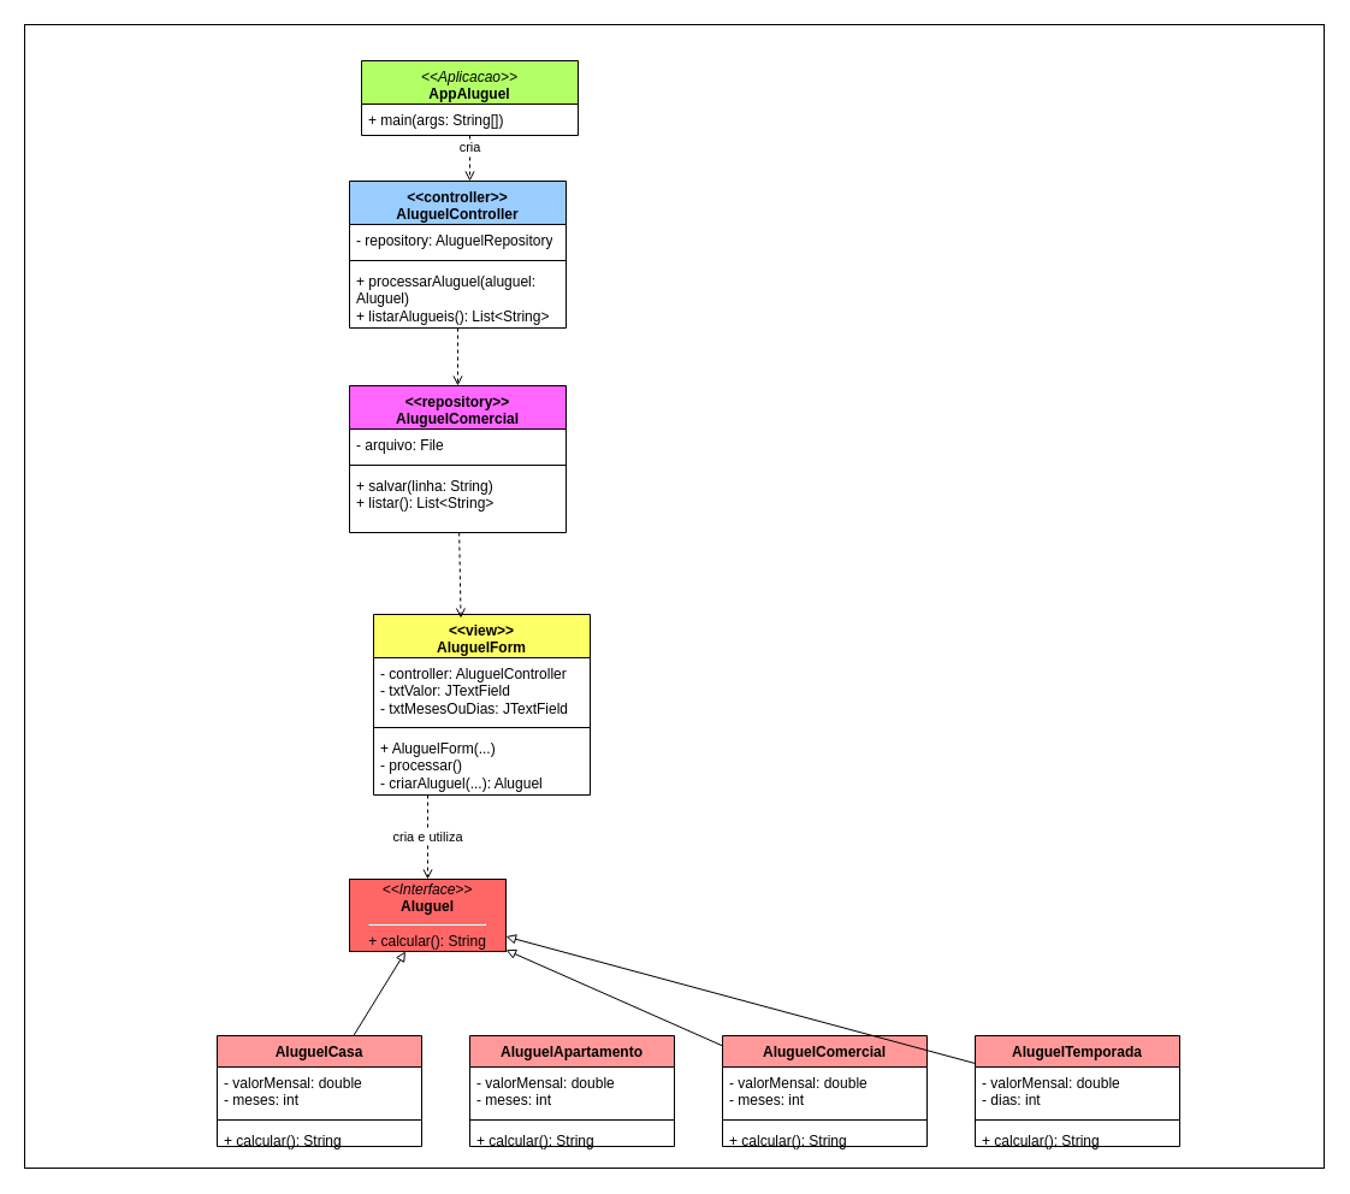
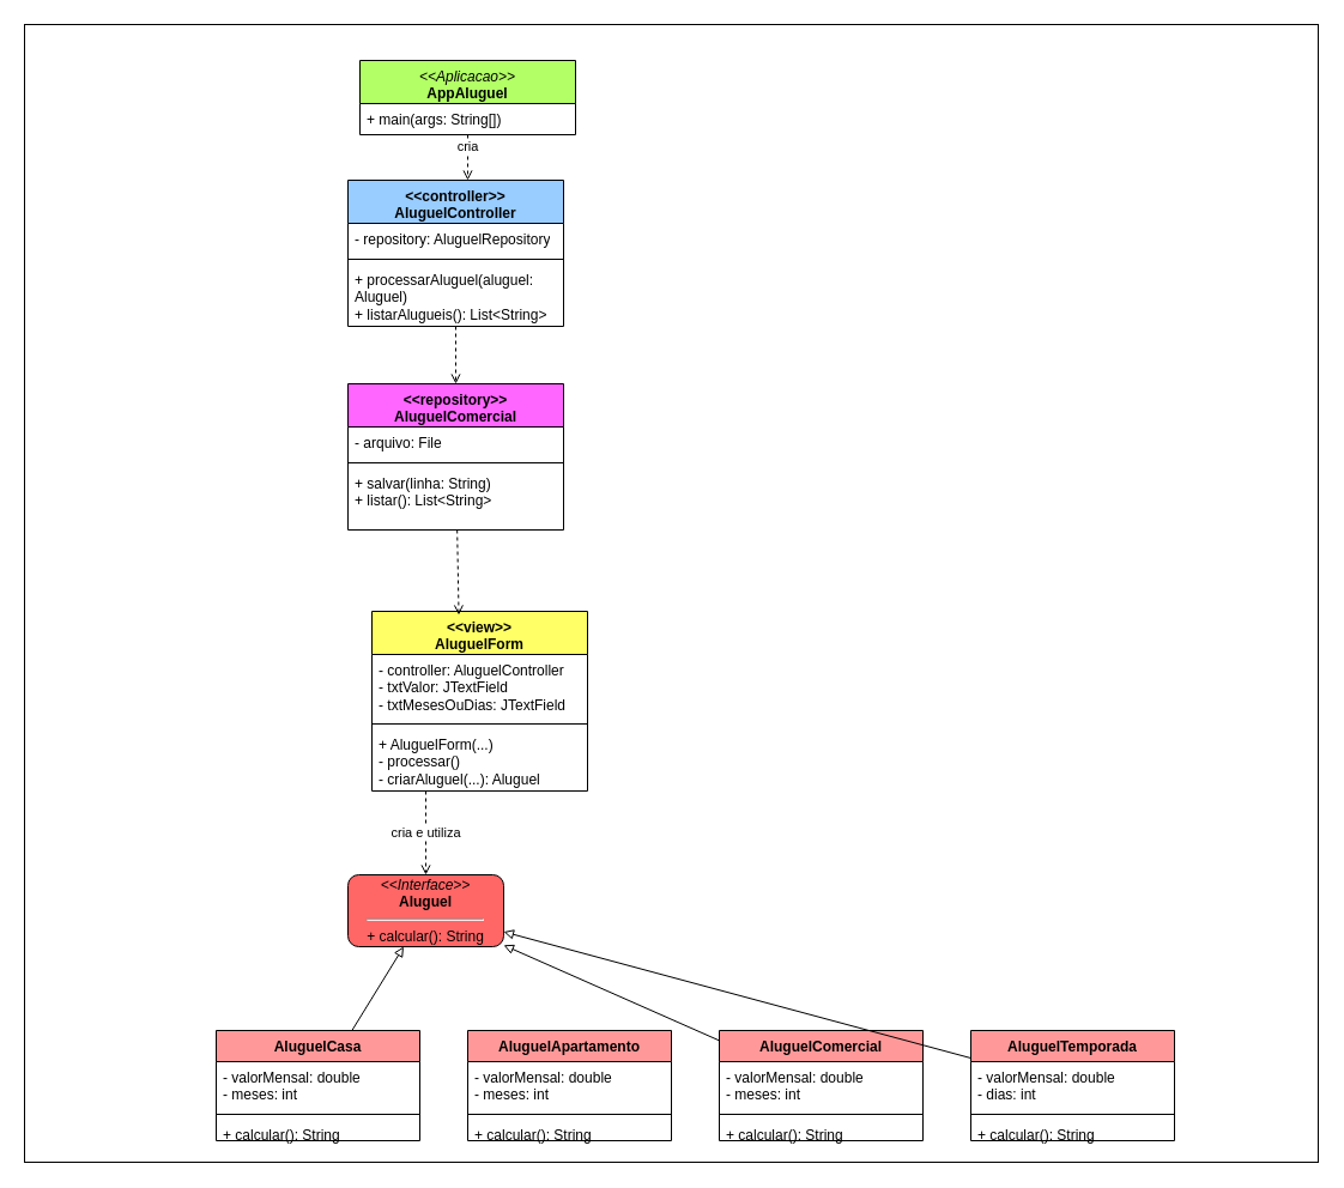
  <mxCell id="0" />
  <mxCell id="1" parent="0" />
  <mxCell id="2" value="" style="rounded=0;whiteSpace=wrap;html=1;" vertex="1" parent="1"><mxGeometry x="20" y="20" width="1080" height="950" as="geometry" /></mxCell>
  <mxCell id="3" value="&lt;i style=&quot;scrollbar-color: light-dark(#e2e2e2, #4b4b4b)&lt;br/&gt;&#09;&#09;&#09;&#09;&#09;light-dark(#fbfbfb, var(--dark-panel-color));&quot;&gt;&amp;lt;&amp;lt;Aplicacao&amp;gt;&amp;gt;&lt;/i&gt;&lt;b&gt;&lt;br&gt;AppAluguel&lt;/b&gt;&lt;div&gt;&lt;br&gt;&lt;/div&gt;" style="swimlane;fontStyle=0;align=center;verticalAlign=top;childLayout=stackLayout;horizontal=1;startSize=36;horizontalStack=0;resizeParent=1;resizeParentMax=0;resizeLast=0;collapsible=1;marginBottom=0;whiteSpace=wrap;html=1;fillColor=#B3FF66;" parent="1" vertex="1"><mxGeometry x="300" y="50" width="180" height="62" as="geometry" /></mxCell>
  <mxCell id="4" value="+ main(args: String[])" style="text;strokeColor=none;fillColor=none;align=left;verticalAlign=top;spacingLeft=4;spacingRight=4;overflow=hidden;rotatable=0;points=[[0,0.5],[1,0.5]];portConstraint=eastwest;whiteSpace=wrap;html=1;" parent="3" vertex="1"><mxGeometry y="36" width="180" height="26" as="geometry" /></mxCell>
  <mxCell id="5" value="&lt;div&gt;&lt;b&gt;&amp;lt;&amp;lt;view&amp;gt;&amp;gt;&lt;/b&gt;&lt;/div&gt;&lt;b&gt;AluguelForm&lt;/b&gt;" style="swimlane;fontStyle=0;align=center;verticalAlign=top;childLayout=stackLayout;horizontal=1;startSize=36;horizontalStack=0;resizeParent=1;resizeParentMax=0;resizeLast=0;collapsible=1;marginBottom=0;whiteSpace=wrap;html=1;fillColor=#FFFF66;" parent="1" vertex="1"><mxGeometry x="310" y="510" width="180" height="150" as="geometry" /></mxCell>
  <mxCell id="6" value="- controller: AluguelController&lt;br&gt;- txtValor: JTextField&lt;br&gt;- txtMesesOuDias: JTextField" style="text;strokeColor=none;fillColor=none;align=left;verticalAlign=top;spacingLeft=4;spacingRight=4;overflow=hidden;rotatable=0;points=[[0,0.5],[1,0.5]];portConstraint=eastwest;whiteSpace=wrap;html=1;" parent="5" vertex="1"><mxGeometry y="36" width="180" height="54" as="geometry" /></mxCell>
  <mxCell id="7" value="" style="line;strokeWidth=1;fillColor=none;align=left;verticalAlign=middle;spacingTop=-1;spacingLeft=3;spacingRight=3;rotatable=0;labelPosition=right;points=[];portConstraint=eastwest;" parent="5" vertex="1"><mxGeometry y="90" width="180" height="8" as="geometry" /></mxCell>
  <mxCell id="8" value="+ AluguelForm(...)&lt;br&gt;- processar()&lt;br&gt;- criarAluguel(...): Aluguel" style="text;strokeColor=none;fillColor=none;align=left;verticalAlign=top;spacingLeft=4;spacingRight=4;overflow=hidden;rotatable=0;points=[[0,0.5],[1,0.5]];portConstraint=eastwest;whiteSpace=wrap;html=1;" parent="5" vertex="1"><mxGeometry y="98" width="180" height="52" as="geometry" /></mxCell>
  <mxCell id="9" value="" style="edgeStyle=none;html=1;entryX=0.5;entryY=0;entryDx=0;entryDy=0;dashed=1;endArrow=open;endFill=0;" parent="1" source="10" target="15" edge="1"><mxGeometry relative="1" as="geometry" /></mxCell>
  <mxCell id="10" value="&lt;b&gt;&amp;lt;&amp;lt;controller&amp;gt;&amp;gt;&lt;br&gt;AluguelController&lt;/b&gt;&lt;div&gt;&lt;br&gt;&lt;/div&gt;" style="swimlane;fontStyle=0;align=center;verticalAlign=top;childLayout=stackLayout;horizontal=1;startSize=36;horizontalStack=0;resizeParent=1;resizeParentMax=0;resizeLast=0;collapsible=1;marginBottom=0;whiteSpace=wrap;html=1;fillColor=#99CCFF;" parent="1" vertex="1"><mxGeometry x="290" y="150" width="180" height="122" as="geometry" /></mxCell>
  <mxCell id="11" value="- repository: AluguelRepository" style="text;strokeColor=none;fillColor=none;align=left;verticalAlign=top;spacingLeft=4;spacingRight=4;overflow=hidden;rotatable=0;points=[[0,0.5],[1,0.5]];portConstraint=eastwest;whiteSpace=wrap;html=1;" parent="10" vertex="1"><mxGeometry y="36" width="180" height="26" as="geometry" /></mxCell>
  <mxCell id="12" value="" style="line;strokeWidth=1;fillColor=none;align=left;verticalAlign=middle;spacingTop=-1;spacingLeft=3;spacingRight=3;rotatable=0;labelPosition=right;points=[];portConstraint=eastwest;" parent="10" vertex="1"><mxGeometry y="62" width="180" height="8" as="geometry" /></mxCell>
  <mxCell id="13" value="+ processarAluguel(aluguel: Aluguel)&lt;br&gt;+ listarAlugueis(): List&amp;lt;String&amp;gt;" style="text;strokeColor=none;fillColor=none;align=left;verticalAlign=top;spacingLeft=4;spacingRight=4;overflow=hidden;rotatable=0;points=[[0,0.5],[1,0.5]];portConstraint=eastwest;whiteSpace=wrap;html=1;" parent="10" vertex="1"><mxGeometry y="70" width="180" height="52" as="geometry" /></mxCell>
  <mxCell id="14" value="" style="edgeStyle=none;html=1;entryX=0.403;entryY=0.02;entryDx=0;entryDy=0;entryPerimeter=0;dashed=1;endArrow=open;endFill=0;" parent="1" source="15" target="5" edge="1"><mxGeometry relative="1" as="geometry" /></mxCell>
  <mxCell id="15" value="&lt;div&gt;&lt;b&gt;&amp;lt;&amp;lt;repository&amp;gt;&amp;gt;&lt;/b&gt;&lt;/div&gt;&lt;b&gt;AluguelComercial&lt;/b&gt;" style="swimlane;fontStyle=0;align=center;verticalAlign=top;childLayout=stackLayout;horizontal=1;startSize=36;horizontalStack=0;resizeParent=1;resizeParentMax=0;resizeLast=0;collapsible=1;marginBottom=0;whiteSpace=wrap;html=1;fillColor=#FF66FF;" parent="1" vertex="1"><mxGeometry x="290" y="320" width="180" height="122" as="geometry" /></mxCell>
  <mxCell id="16" value="- arquivo: File" style="text;strokeColor=none;fillColor=none;align=left;verticalAlign=top;spacingLeft=4;spacingRight=4;overflow=hidden;rotatable=0;points=[[0,0.5],[1,0.5]];portConstraint=eastwest;whiteSpace=wrap;html=1;" parent="15" vertex="1"><mxGeometry y="36" width="180" height="26" as="geometry" /></mxCell>
  <mxCell id="17" value="" style="line;strokeWidth=1;fillColor=none;align=left;verticalAlign=middle;spacingTop=-1;spacingLeft=3;spacingRight=3;rotatable=0;labelPosition=right;points=[];portConstraint=eastwest;" parent="15" vertex="1"><mxGeometry y="62" width="180" height="8" as="geometry" /></mxCell>
  <mxCell id="18" value="+ salvar(linha: String)&lt;br&gt;+ listar(): List&amp;lt;String&amp;gt;" style="text;strokeColor=none;fillColor=none;align=left;verticalAlign=top;spacingLeft=4;spacingRight=4;overflow=hidden;rotatable=0;points=[[0,0.5],[1,0.5]];portConstraint=eastwest;whiteSpace=wrap;html=1;" parent="15" vertex="1"><mxGeometry y="70" width="180" height="52" as="geometry" /></mxCell>
- <mxCell id="19" value="&lt;i&gt;&amp;lt;&amp;lt;Interface&amp;gt;&amp;gt;&lt;/i&gt;&lt;br&gt;&lt;b&gt;Aluguel&lt;/b&gt;&lt;hr&gt;+ calcular(): String" style="html=1;whiteSpace=wrap;align=center;verticalAlign=middle;fillColor=#FF6666;" parent="1" vertex="1"><mxGeometry x="290" y="730" width="130" height="60" as="geometry" /></mxCell>
+ <mxCell id="19" value="&lt;i&gt;&amp;lt;&amp;lt;Interface&amp;gt;&amp;gt;&lt;/i&gt;&lt;br&gt;&lt;b&gt;Aluguel&lt;/b&gt;&lt;hr&gt;+ calcular(): String" style="html=1;whiteSpace=wrap;align=center;verticalAlign=middle;fillColor=#FF6666;rounded=1;" parent="1" vertex="1"><mxGeometry x="290" y="730" width="130" height="60" as="geometry" /></mxCell>
  <mxCell id="20" value="&lt;b&gt;AluguelCasa&lt;/b&gt;" style="swimlane;fontStyle=0;align=center;verticalAlign=top;childLayout=stackLayout;horizontal=1;startSize=26;horizontalStack=0;resizeParent=1;resizeParentMax=0;resizeLast=0;collapsible=1;marginBottom=0;whiteSpace=wrap;html=1;fillColor=#FF9999;" parent="1" vertex="1"><mxGeometry x="180" y="860" width="170" height="92" as="geometry" /></mxCell>
  <mxCell id="21" value="- valorMensal: double&lt;br&gt;- meses: int" style="text;strokeColor=none;fillColor=none;align=left;verticalAlign=top;spacingLeft=4;spacingRight=4;overflow=hidden;rotatable=0;points=[[0,0.5],[1,0.5]];portConstraint=eastwest;whiteSpace=wrap;html=1;" parent="20" vertex="1"><mxGeometry y="26" width="170" height="40" as="geometry" /></mxCell>
  <mxCell id="22" value="" style="line;strokeWidth=1;fillColor=none;align=left;verticalAlign=middle;spacingTop=-1;spacingLeft=3;spacingRight=3;rotatable=0;labelPosition=right;points=[];portConstraint=eastwest;" parent="20" vertex="1"><mxGeometry y="66" width="170" height="8" as="geometry" /></mxCell>
  <mxCell id="23" value="+ calcular(): String" style="text;strokeColor=none;fillColor=none;align=left;verticalAlign=top;spacingLeft=4;spacingRight=4;overflow=hidden;rotatable=0;points=[[0,0.5],[1,0.5]];portConstraint=eastwest;whiteSpace=wrap;html=1;" parent="20" vertex="1"><mxGeometry y="74" width="170" height="18" as="geometry" /></mxCell>
  <mxCell id="24" value="&lt;b&gt;AluguelApartamento&lt;/b&gt;" style="swimlane;fontStyle=0;align=center;verticalAlign=top;childLayout=stackLayout;horizontal=1;startSize=26;horizontalStack=0;resizeParent=1;resizeParentMax=0;resizeLast=0;collapsible=1;marginBottom=0;whiteSpace=wrap;html=1;fillColor=#FF9999;" parent="1" vertex="1"><mxGeometry x="390" y="860" width="170" height="92" as="geometry" /></mxCell>
  <mxCell id="25" value="- valorMensal: double&lt;br&gt;- meses: int" style="text;strokeColor=none;fillColor=none;align=left;verticalAlign=top;spacingLeft=4;spacingRight=4;overflow=hidden;rotatable=0;points=[[0,0.5],[1,0.5]];portConstraint=eastwest;whiteSpace=wrap;html=1;" parent="24" vertex="1"><mxGeometry y="26" width="170" height="40" as="geometry" /></mxCell>
  <mxCell id="26" value="" style="line;strokeWidth=1;fillColor=none;align=left;verticalAlign=middle;spacingTop=-1;spacingLeft=3;spacingRight=3;rotatable=0;labelPosition=right;points=[];portConstraint=eastwest;" parent="24" vertex="1"><mxGeometry y="66" width="170" height="8" as="geometry" /></mxCell>
  <mxCell id="27" value="+ calcular(): String" style="text;strokeColor=none;fillColor=none;align=left;verticalAlign=top;spacingLeft=4;spacingRight=4;overflow=hidden;rotatable=0;points=[[0,0.5],[1,0.5]];portConstraint=eastwest;whiteSpace=wrap;html=1;" parent="24" vertex="1"><mxGeometry y="74" width="170" height="18" as="geometry" /></mxCell>
  <mxCell id="28" value="&lt;b&gt;AluguelComercial&lt;/b&gt;" style="swimlane;fontStyle=0;align=center;verticalAlign=top;childLayout=stackLayout;horizontal=1;startSize=26;horizontalStack=0;resizeParent=1;resizeParentMax=0;resizeLast=0;collapsible=1;marginBottom=0;whiteSpace=wrap;html=1;fillColor=#FF9999;" parent="1" vertex="1"><mxGeometry x="600" y="860" width="170" height="92" as="geometry" /></mxCell>
  <mxCell id="29" value="- valorMensal: double&lt;br&gt;- meses: int" style="text;strokeColor=none;fillColor=none;align=left;verticalAlign=top;spacingLeft=4;spacingRight=4;overflow=hidden;rotatable=0;points=[[0,0.5],[1,0.5]];portConstraint=eastwest;whiteSpace=wrap;html=1;" parent="28" vertex="1"><mxGeometry y="26" width="170" height="40" as="geometry" /></mxCell>
  <mxCell id="30" value="" style="line;strokeWidth=1;fillColor=none;align=left;verticalAlign=middle;spacingTop=-1;spacingLeft=3;spacingRight=3;rotatable=0;labelPosition=right;points=[];portConstraint=eastwest;" parent="28" vertex="1"><mxGeometry y="66" width="170" height="8" as="geometry" /></mxCell>
  <mxCell id="31" value="+ calcular(): String" style="text;strokeColor=none;fillColor=none;align=left;verticalAlign=top;spacingLeft=4;spacingRight=4;overflow=hidden;rotatable=0;points=[[0,0.5],[1,0.5]];portConstraint=eastwest;whiteSpace=wrap;html=1;" parent="28" vertex="1"><mxGeometry y="74" width="170" height="18" as="geometry" /></mxCell>
  <mxCell id="32" value="&lt;b&gt;AluguelTemporada&lt;/b&gt;" style="swimlane;fontStyle=0;align=center;verticalAlign=top;childLayout=stackLayout;horizontal=1;startSize=26;horizontalStack=0;resizeParent=1;resizeParentMax=0;resizeLast=0;collapsible=1;marginBottom=0;whiteSpace=wrap;html=1;fillColor=#FF9999;" parent="1" vertex="1"><mxGeometry x="810" y="860" width="170" height="92" as="geometry" /></mxCell>
  <mxCell id="33" value="- valorMensal: double&lt;br&gt;- dias: int" style="text;strokeColor=none;fillColor=none;align=left;verticalAlign=top;spacingLeft=4;spacingRight=4;overflow=hidden;rotatable=0;points=[[0,0.5],[1,0.5]];portConstraint=eastwest;whiteSpace=wrap;html=1;" parent="32" vertex="1"><mxGeometry y="26" width="170" height="40" as="geometry" /></mxCell>
  <mxCell id="34" value="" style="line;strokeWidth=1;fillColor=none;align=left;verticalAlign=middle;spacingTop=-1;spacingLeft=3;spacingRight=3;rotatable=0;labelPosition=right;points=[];portConstraint=eastwest;" parent="32" vertex="1"><mxGeometry y="66" width="170" height="8" as="geometry" /></mxCell>
  <mxCell id="35" value="+ calcular(): String" style="text;strokeColor=none;fillColor=none;align=left;verticalAlign=top;spacingLeft=4;spacingRight=4;overflow=hidden;rotatable=0;points=[[0,0.5],[1,0.5]];portConstraint=eastwest;whiteSpace=wrap;html=1;" parent="32" vertex="1"><mxGeometry y="74" width="170" height="18" as="geometry" /></mxCell>
  <mxCell id="36" value="cria" style="endArrow=open;dashed=1;html=1;align=center;verticalAlign=bottom;" parent="1" source="3" edge="1"><mxGeometry relative="1" as="geometry"><mxPoint x="390" y="150" as="targetPoint" /></mxGeometry></mxCell>
  <mxCell id="37" value="cria e utiliza" style="endArrow=open;dashed=1;html=1;exitX=0.25;exitY=1;" parent="1" source="5" target="19" edge="1"><mxGeometry relative="1" as="geometry"><mxPoint as="offset" /></mxGeometry></mxCell>
  <mxCell id="38" value="" style="endArrow=block;endFill=0;html=1;" parent="1" source="20" target="19" edge="1"><mxGeometry relative="1" as="geometry" /></mxCell>
  <mxCell id="39" value="" style="endArrow=block;endFill=0;html=1;" parent="1" source="28" target="19" edge="1"><mxGeometry relative="1" as="geometry" /></mxCell>
  <mxCell id="40" value="" style="endArrow=block;endFill=0;html=1;" parent="1" source="32" target="19" edge="1"><mxGeometry relative="1" as="geometry" /></mxCell>
